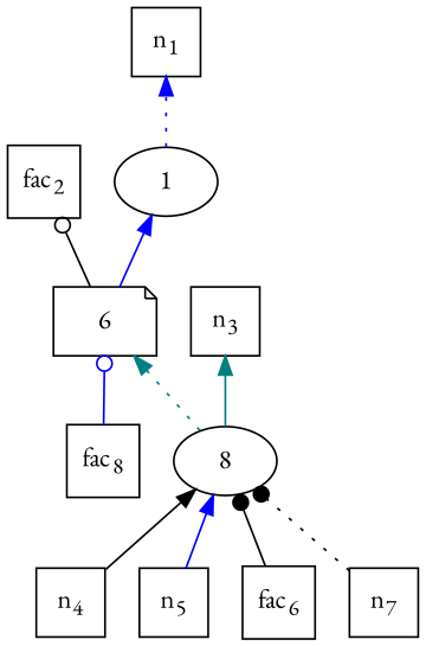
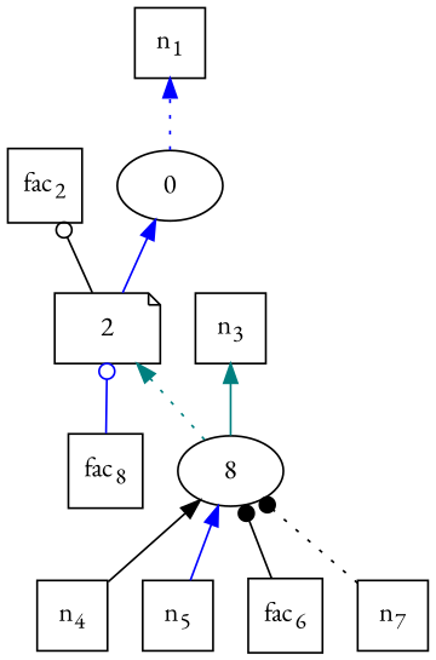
  digraph {
    fontname="EB Garamond"
    rankdir=BT
    node [fontname="EB Garamond" shape=square]
    edge [arrowhead=normal color=black constraint=true fontname="EB Garamond" style=solid weight=1]
-   n1 [label=6 shape=note]
+   n1 [label=2 shape=note]
    n2 [label=<fac<sub>2</sub>>]
-   n3 [label=1 shape=ellipse]
+   n3 [label=0 shape=ellipse]
    n4 [label=<n<sub>1</sub>>]
    n5 [label=<fac<sub>8</sub>>]
    n6 [label=8 shape=ellipse]
    n7 [label=<n<sub>3</sub>>]
    n8 [label=<n<sub>4</sub>>]
    n9 [label=<n<sub>5</sub>>]
    n10 [label=<fac<sub>6</sub>>]
    n11 [label=<n<sub>7</sub>>]
    n1 -> n2 [arrowhead=odot]
    n1 -> n3 [color=blue]
    n3 -> n4 [color=blue style=dotted]
    n5 -> n1 [arrowhead=odot color=blue]
    n6 -> n1 [color=teal style=dotted]
    n6 -> n7 [color=teal]
    n8 -> n6
    n9 -> n6 [color=blue]
    n10 -> n6 [arrowhead=dot]
    n11 -> n6 [arrowhead=dot style=dotted]
  }
